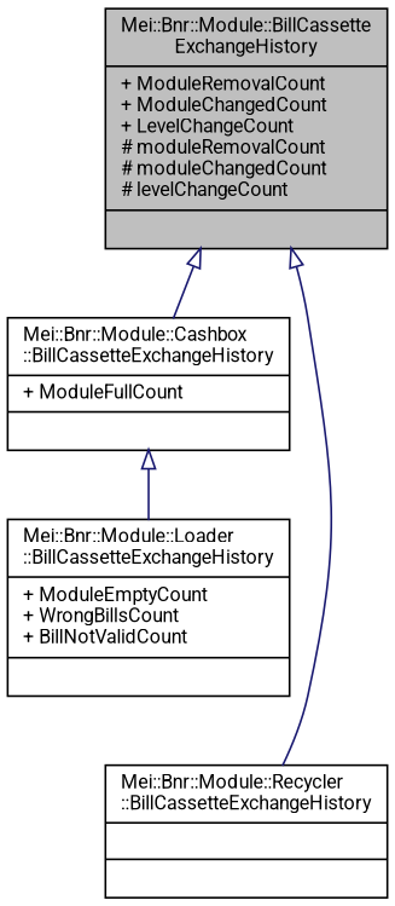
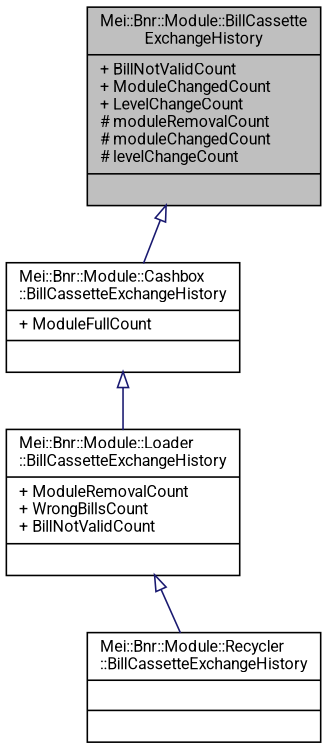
  digraph {
    fontname=Roboto
    node [color=black fillcolor=white fontname=Roboto fontsize=10 shape=record style=filled]
    edge [arrowtail=onormal color=midnightblue dir=back fontname=Roboto fontsize=10 labelfontname=Helvetica labelfontsize=10 style=solid]
-   n1 [fillcolor=grey75 fontcolor=black height=0.2 label="{Mei::Bnr::Module::BillCassette\lExchangeHistory\n|+ ModuleRemovalCount\l+ ModuleChangedCount\l+ LevelChangeCount\l# moduleRemovalCount\l# moduleChangedCount\l# levelChangeCount\l|}" width=0.4]
+   n1 [fillcolor=grey75 fontcolor=black height=0.2 label="{Mei::Bnr::Module::BillCassette\lExchangeHistory\n|+ BillNotValidCount\l+ ModuleChangedCount\l+ LevelChangeCount\l# moduleRemovalCount\l# moduleChangedCount\l# levelChangeCount\l|}" width=0.4]
    n2 [height=0.2 label="{Mei::Bnr::Module::Cashbox\l::BillCassetteExchangeHistory\n|+ ModuleFullCount\l|}" width=0.4]
    n3 [height=0.2 label="{Mei::Bnr::Module::Recycler\l::BillCassetteExchangeHistory\n||}" width=0.4]
-   n4 [height=0.2 label="{Mei::Bnr::Module::Loader\l::BillCassetteExchangeHistory\n|+ ModuleEmptyCount\l+ WrongBillsCount\l+ BillNotValidCount\l|}" width=0.4]
+   n4 [height=0.2 label="{Mei::Bnr::Module::Loader\l::BillCassetteExchangeHistory\n|+ ModuleRemovalCount\l+ WrongBillsCount\l+ BillNotValidCount\l|}" width=0.4]
    n1 -> n2
-   n1 -> n3
+   n4 -> n3
    n2 -> n4
  }
